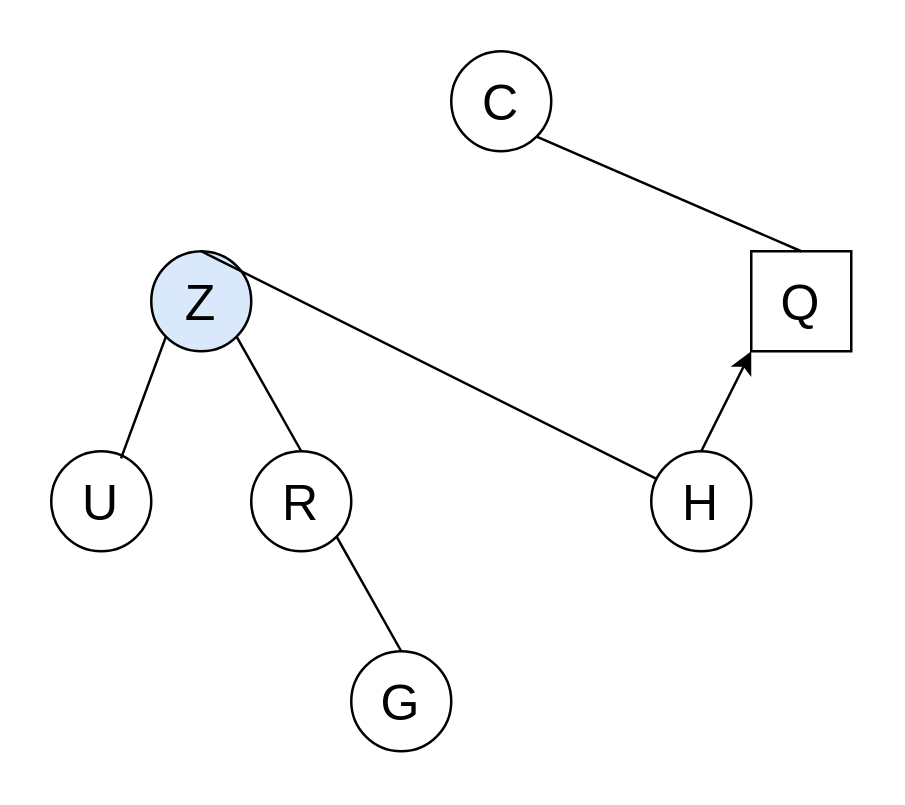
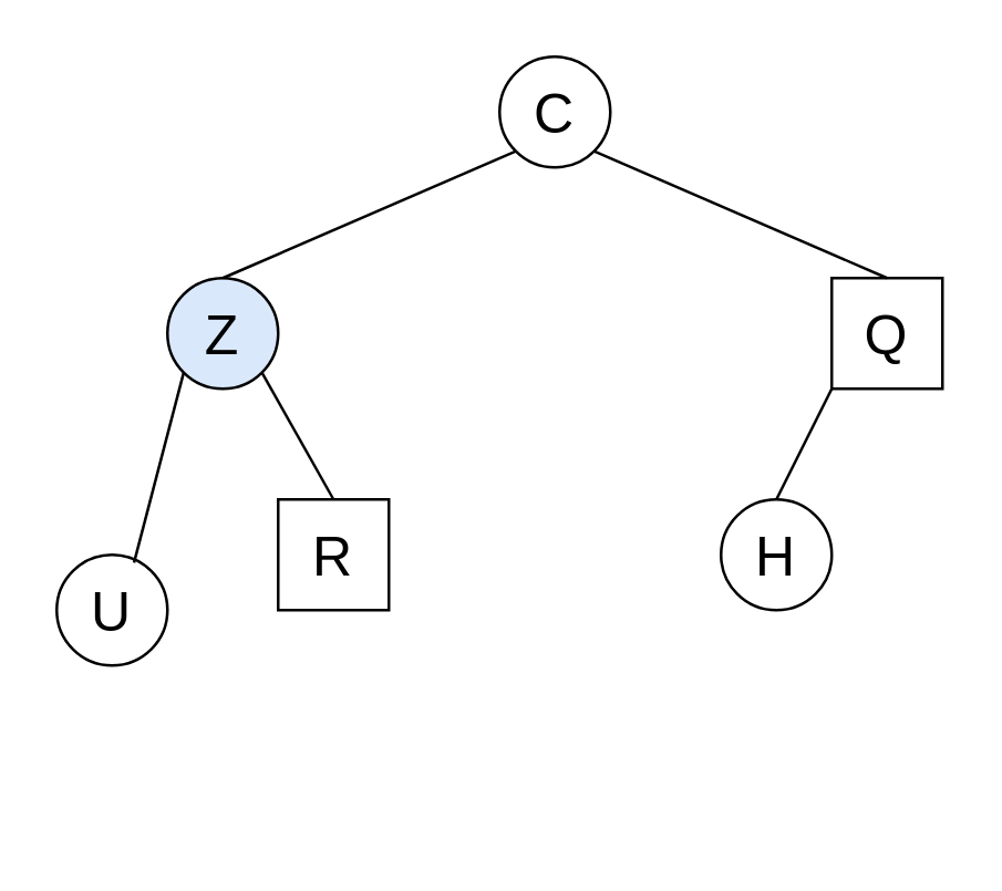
  <mxCell id="0" />
  <mxCell id="1" parent="0" />
  <mxCell id="2" value="&lt;font style=&quot;font-size: 20px;&quot;&gt;C&lt;/font&gt;" style="ellipse;whiteSpace=wrap;html=1;" vertex="1" parent="1"><mxGeometry x="180" y="20" width="40" height="40" as="geometry" /></mxCell>
  <mxCell id="3" value="&lt;font style=&quot;font-size: 20px;&quot;&gt;Z&lt;/font&gt;" style="ellipse;whiteSpace=wrap;html=1;fillColor=#dae8fc;" vertex="1" parent="1"><mxGeometry x="60" y="100" width="40" height="40" as="geometry" /></mxCell>
- <mxCell id="4" value="&lt;font style=&quot;font-size: 20px;&quot;&gt;U&lt;/font&gt;" style="ellipse;whiteSpace=wrap;html=1;" vertex="1" parent="1"><mxGeometry x="20" y="180" width="40" height="40" as="geometry" /></mxCell>
+ <mxCell id="4" value="&lt;font style=&quot;font-size: 20px;&quot;&gt;U&lt;/font&gt;" style="ellipse;whiteSpace=wrap;html=1;" vertex="1" parent="1"><mxGeometry x="20" y="200" width="40" height="40" as="geometry" /></mxCell>
  <mxCell id="5" value="&lt;font style=&quot;font-size: 20px;&quot;&gt;Q&lt;/font&gt;" style="whiteSpace=wrap;html=1;rounded=0;" vertex="1" parent="1"><mxGeometry x="300" y="100" width="40" height="40" as="geometry" /></mxCell>
- <mxCell id="6" value="&lt;font style=&quot;font-size: 20px;&quot;&gt;R&lt;br&gt;&lt;/font&gt;" style="ellipse;whiteSpace=wrap;html=1;" vertex="1" parent="1"><mxGeometry x="100" y="180" width="40" height="40" as="geometry" /></mxCell>
- <mxCell id="7" value="&lt;font style=&quot;font-size: 20px;&quot;&gt;G&lt;/font&gt;" style="ellipse;whiteSpace=wrap;html=1;" vertex="1" parent="1"><mxGeometry x="140" y="260" width="40" height="40" as="geometry" /></mxCell>
- <mxCell id="8" value="" style="endArrow=none;html=1;rounded=0;fontSize=20;exitX=0.5;exitY=0;exitDx=0;exitDy=0;" edge="1" parent="1" source="3" target="13"><mxGeometry width="50" height="50" relative="1" as="geometry"><mxPoint x="190" y="300" as="sourcePoint" /><mxPoint x="240" y="250" as="targetPoint" /></mxGeometry></mxCell>
+ <mxCell id="6" value="&lt;font style=&quot;font-size: 20px;&quot;&gt;R&lt;br&gt;&lt;/font&gt;" style="whiteSpace=wrap;html=1;rounded=0;" vertex="1" parent="1"><mxGeometry x="100" y="180" width="40" height="40" as="geometry" /></mxCell>
+ <mxCell id="8" value="" style="endArrow=none;html=1;rounded=0;fontSize=20;entryX=0;entryY=1;entryDx=0;entryDy=0;exitX=0.5;exitY=0;exitDx=0;exitDy=0;" edge="1" parent="1" source="3" target="2"><mxGeometry width="50" height="50" relative="1" as="geometry"><mxPoint x="190" y="300" as="sourcePoint" /><mxPoint x="240" y="250" as="targetPoint" /></mxGeometry></mxCell>
  <mxCell id="9" value="" style="endArrow=none;html=1;rounded=0;fontSize=20;entryX=1;entryY=1;entryDx=0;entryDy=0;exitX=0.5;exitY=0;exitDx=0;exitDy=0;" edge="1" parent="1" source="5" target="2"><mxGeometry width="50" height="50" relative="1" as="geometry"><mxPoint x="190" y="300" as="sourcePoint" /><mxPoint x="240" y="250" as="targetPoint" /></mxGeometry></mxCell>
  <mxCell id="10" value="" style="endArrow=none;html=1;rounded=0;fontSize=20;entryX=0;entryY=1;entryDx=0;entryDy=0;exitX=0.698;exitY=0.071;exitDx=0;exitDy=0;exitPerimeter=0;" edge="1" parent="1" source="4" target="3"><mxGeometry width="50" height="50" relative="1" as="geometry"><mxPoint x="190" y="300" as="sourcePoint" /><mxPoint x="240" y="250" as="targetPoint" /></mxGeometry></mxCell>
  <mxCell id="11" value="" style="endArrow=none;html=1;rounded=0;fontSize=20;entryX=1;entryY=1;entryDx=0;entryDy=0;exitX=0.5;exitY=0;exitDx=0;exitDy=0;" edge="1" parent="1" source="6" target="3"><mxGeometry width="50" height="50" relative="1" as="geometry"><mxPoint x="190" y="300" as="sourcePoint" /><mxPoint x="240" y="250" as="targetPoint" /></mxGeometry></mxCell>
- <mxCell id="12" value="" style="endArrow=none;html=1;rounded=0;fontSize=20;entryX=1;entryY=1;entryDx=0;entryDy=0;exitX=0.5;exitY=0;exitDx=0;exitDy=0;" edge="1" parent="1" source="7" target="6"><mxGeometry width="50" height="50" relative="1" as="geometry"><mxPoint x="190" y="300" as="sourcePoint" /><mxPoint x="240" y="250" as="targetPoint" /></mxGeometry></mxCell>
  <mxCell id="13" value="&lt;font style=&quot;font-size: 20px;&quot;&gt;H&lt;/font&gt;" style="ellipse;whiteSpace=wrap;html=1;" vertex="1" parent="1"><mxGeometry x="260" y="180" width="40" height="40" as="geometry" /></mxCell>
- <mxCell id="14" value="" style="endArrow=classic;html=1;rounded=0;fontSize=20;entryX=0;entryY=1;entryDx=0;entryDy=0;exitX=0.5;exitY=0;exitDx=0;exitDy=0;" edge="1" parent="1" source="13" target="5"><mxGeometry width="50" height="50" relative="1" as="geometry"><mxPoint x="280" y="192.84" as="sourcePoint" /><mxPoint x="297.938" y="144.142" as="targetPoint" /></mxGeometry></mxCell>
+ <mxCell id="14" value="" style="endArrow=none;html=1;rounded=0;fontSize=20;entryX=0;entryY=1;entryDx=0;entryDy=0;exitX=0.5;exitY=0;exitDx=0;exitDy=0;" edge="1" parent="1" source="13" target="5"><mxGeometry width="50" height="50" relative="1" as="geometry"><mxPoint x="280" y="192.84" as="sourcePoint" /><mxPoint x="297.938" y="144.142" as="targetPoint" /></mxGeometry></mxCell>
